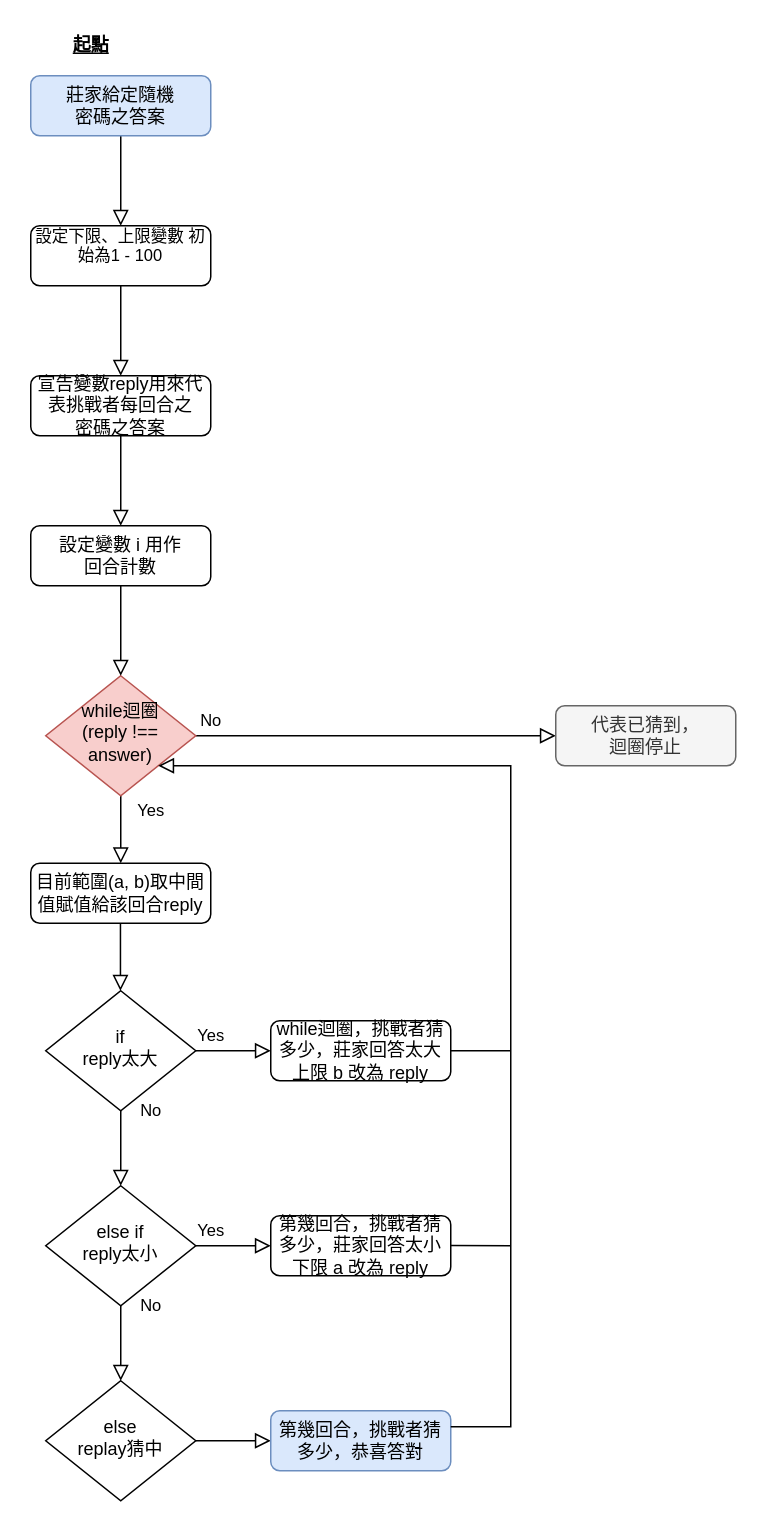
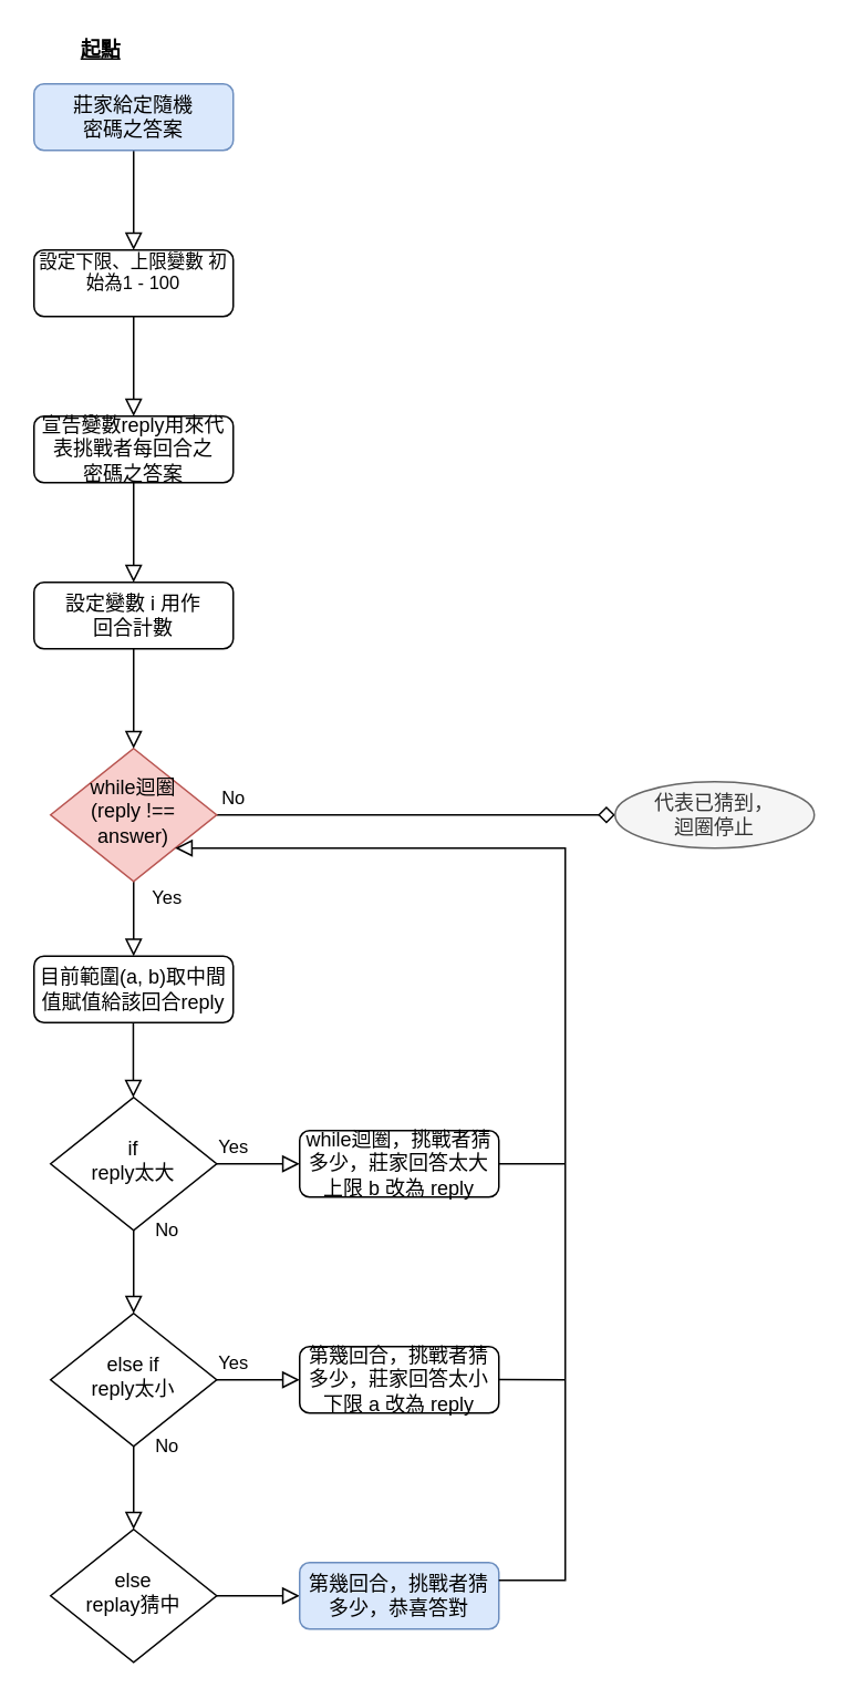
  <mxCell id="0" />
  <mxCell id="1" parent="0" />
  <mxCell id="2" value="" style="rounded=0;html=1;jettySize=auto;orthogonalLoop=1;fontSize=11;endArrow=block;endFill=0;endSize=8;strokeWidth=1;shadow=0;labelBackgroundColor=none;edgeStyle=orthogonalEdgeStyle;" parent="1" source="3" edge="1"><mxGeometry relative="1" as="geometry"><mxPoint x="80" y="150" as="targetPoint" /></mxGeometry></mxCell>
  <mxCell id="3" value="莊家給定隨機&lt;br&gt;密碼之答案" style="rounded=1;whiteSpace=wrap;html=1;fontSize=12;glass=0;strokeWidth=1;shadow=0;fillColor=#dae8fc;strokeColor=#6c8ebf;" parent="1" vertex="1"><mxGeometry x="20" y="50" width="120" height="40" as="geometry" /></mxCell>
  <mxCell id="4" value="Yes" style="rounded=0;html=1;jettySize=auto;orthogonalLoop=1;fontSize=11;endArrow=block;endFill=0;endSize=8;strokeWidth=1;shadow=0;labelBackgroundColor=none;edgeStyle=orthogonalEdgeStyle;entryX=0.5;entryY=0;entryDx=0;entryDy=0;" parent="1" source="6" target="7" edge="1"><mxGeometry x="-0.556" y="20" relative="1" as="geometry"><mxPoint as="offset" /><mxPoint x="80" y="570" as="targetPoint" /></mxGeometry></mxCell>
- <mxCell id="5" value="No" style="edgeStyle=orthogonalEdgeStyle;rounded=0;html=1;jettySize=auto;orthogonalLoop=1;fontSize=11;endArrow=block;endFill=0;endSize=8;strokeWidth=1;shadow=0;labelBackgroundColor=none;entryX=0;entryY=0.5;entryDx=0;entryDy=0;" parent="1" source="6" target="27" edge="1"><mxGeometry x="-0.917" y="10" relative="1" as="geometry"><mxPoint as="offset" /><mxPoint x="260" y="490" as="targetPoint" /></mxGeometry></mxCell>
+ <mxCell id="5" value="No" style="edgeStyle=orthogonalEdgeStyle;rounded=0;html=1;jettySize=auto;orthogonalLoop=1;fontSize=11;endArrow=diamond;endFill=0;endSize=8;strokeWidth=1;shadow=0;labelBackgroundColor=none;entryX=0;entryY=0.5;entryDx=0;entryDy=0;" parent="1" source="6" target="27" edge="1"><mxGeometry x="-0.917" y="10" relative="1" as="geometry"><mxPoint as="offset" /><mxPoint x="260" y="490" as="targetPoint" /></mxGeometry></mxCell>
  <mxCell id="6" value="while迴圈&lt;br&gt;(reply !== answer)" style="rhombus;whiteSpace=wrap;html=1;shadow=0;fontFamily=Helvetica;fontSize=12;align=center;strokeWidth=1;spacing=6;spacingTop=-4;fillColor=#f8cecc;strokeColor=#b85450;" parent="1" vertex="1"><mxGeometry x="30" y="450" width="100" height="80" as="geometry" /></mxCell>
  <mxCell id="7" value="目前範圍(a, b)取中間值賦值給該回合reply" style="rounded=1;whiteSpace=wrap;html=1;fontSize=12;glass=0;strokeWidth=1;shadow=0;" parent="1" vertex="1"><mxGeometry x="20" y="575" width="120" height="40" as="geometry" /></mxCell>
  <mxCell id="8" value="No" style="rounded=0;html=1;jettySize=auto;orthogonalLoop=1;fontSize=11;endArrow=block;endFill=0;endSize=8;strokeWidth=1;shadow=0;labelBackgroundColor=none;edgeStyle=orthogonalEdgeStyle;" parent="1" source="10" edge="1"><mxGeometry x="-1" y="20" relative="1" as="geometry"><mxPoint as="offset" /><mxPoint x="80" y="790" as="targetPoint" /></mxGeometry></mxCell>
  <mxCell id="9" value="Yes" style="edgeStyle=orthogonalEdgeStyle;rounded=0;html=1;jettySize=auto;orthogonalLoop=1;fontSize=11;endArrow=block;endFill=0;endSize=8;strokeWidth=1;shadow=0;labelBackgroundColor=none;" parent="1" source="10" edge="1"><mxGeometry x="-0.6" y="10" relative="1" as="geometry"><mxPoint as="offset" /><mxPoint x="180" y="700" as="targetPoint" /></mxGeometry></mxCell>
  <mxCell id="10" value="if&lt;br&gt;reply太大" style="rhombus;whiteSpace=wrap;html=1;shadow=0;fontFamily=Helvetica;fontSize=12;align=center;strokeWidth=1;spacing=6;spacingTop=-4;" parent="1" vertex="1"><mxGeometry x="30" y="660" width="100" height="80" as="geometry" /></mxCell>
  <mxCell id="11" value="while迴圈，挑戰者猜多少，莊家回答太大&lt;br&gt;上限 b 改為 reply" style="rounded=1;whiteSpace=wrap;html=1;fontSize=12;glass=0;strokeWidth=1;shadow=0;" parent="1" vertex="1"><mxGeometry x="180" y="680" width="120" height="40" as="geometry" /></mxCell>
  <mxCell id="12" value="" style="rounded=0;html=1;jettySize=auto;orthogonalLoop=1;fontSize=11;endArrow=block;endFill=0;endSize=8;strokeWidth=1;shadow=0;labelBackgroundColor=none;edgeStyle=orthogonalEdgeStyle;" edge="1" parent="1" source="13"><mxGeometry relative="1" as="geometry"><mxPoint x="80" y="250" as="targetPoint" /></mxGeometry></mxCell>
  <mxCell id="13" value="&lt;div style=&quot;font-size: 11px&quot;&gt;&lt;font style=&quot;font-size: 11px&quot;&gt;設定下限、上限變數 初始為1 - 100&lt;/font&gt;&lt;/div&gt;&lt;div style=&quot;font-size: 11px&quot;&gt;&lt;br style=&quot;font-size: 11px&quot;&gt;&lt;/div&gt;" style="rounded=1;whiteSpace=wrap;html=1;fontSize=12;glass=0;strokeWidth=1;shadow=0;" vertex="1" parent="1"><mxGeometry x="20" y="150" width="120" height="40" as="geometry" /></mxCell>
  <mxCell id="14" value="" style="rounded=0;html=1;jettySize=auto;orthogonalLoop=1;fontSize=11;endArrow=block;endFill=0;endSize=8;strokeWidth=1;shadow=0;labelBackgroundColor=none;edgeStyle=orthogonalEdgeStyle;" edge="1" parent="1" source="15"><mxGeometry relative="1" as="geometry"><mxPoint x="80" y="350" as="targetPoint" /></mxGeometry></mxCell>
  <mxCell id="15" value="宣告變數reply用來代表挑戰者每回合之&lt;br&gt;密碼之答案" style="rounded=1;whiteSpace=wrap;html=1;fontSize=12;glass=0;strokeWidth=1;shadow=0;" vertex="1" parent="1"><mxGeometry x="20" y="250" width="120" height="40" as="geometry" /></mxCell>
  <mxCell id="16" value="" style="rounded=0;html=1;jettySize=auto;orthogonalLoop=1;fontSize=11;endArrow=block;endFill=0;endSize=8;strokeWidth=1;shadow=0;labelBackgroundColor=none;edgeStyle=orthogonalEdgeStyle;" edge="1" parent="1" source="17"><mxGeometry relative="1" as="geometry"><mxPoint x="80" y="450" as="targetPoint" /></mxGeometry></mxCell>
  <mxCell id="17" value="設定變數 i 用作&lt;br&gt;回合計數" style="rounded=1;whiteSpace=wrap;html=1;fontSize=12;glass=0;strokeWidth=1;shadow=0;" vertex="1" parent="1"><mxGeometry x="20" y="350" width="120" height="40" as="geometry" /></mxCell>
  <mxCell id="18" value="No" style="rounded=0;html=1;jettySize=auto;orthogonalLoop=1;fontSize=11;endArrow=block;endFill=0;endSize=8;strokeWidth=1;shadow=0;labelBackgroundColor=none;edgeStyle=orthogonalEdgeStyle;" edge="1" parent="1" source="20" target="22"><mxGeometry x="-1" y="20" relative="1" as="geometry"><mxPoint as="offset" /></mxGeometry></mxCell>
  <mxCell id="19" value="Yes" style="edgeStyle=orthogonalEdgeStyle;rounded=0;html=1;jettySize=auto;orthogonalLoop=1;fontSize=11;endArrow=block;endFill=0;endSize=8;strokeWidth=1;shadow=0;labelBackgroundColor=none;" edge="1" parent="1" source="20"><mxGeometry x="-0.6" y="10" relative="1" as="geometry"><mxPoint as="offset" /><mxPoint x="180" y="830" as="targetPoint" /></mxGeometry></mxCell>
  <mxCell id="20" value="else if &lt;br&gt;reply太小" style="rhombus;whiteSpace=wrap;html=1;shadow=0;fontFamily=Helvetica;fontSize=12;align=center;strokeWidth=1;spacing=6;spacingTop=-4;" vertex="1" parent="1"><mxGeometry x="30" y="790" width="100" height="80" as="geometry" /></mxCell>
  <mxCell id="21" value="" style="edgeStyle=orthogonalEdgeStyle;rounded=0;html=1;jettySize=auto;orthogonalLoop=1;fontSize=11;endArrow=block;endFill=0;endSize=8;strokeWidth=1;shadow=0;labelBackgroundColor=none;" edge="1" parent="1" source="22"><mxGeometry y="10" relative="1" as="geometry"><mxPoint as="offset" /><mxPoint x="180" y="960" as="targetPoint" /></mxGeometry></mxCell>
  <mxCell id="22" value="else&lt;br&gt;replay猜中" style="rhombus;whiteSpace=wrap;html=1;shadow=0;fontFamily=Helvetica;fontSize=12;align=center;strokeWidth=1;spacing=6;spacingTop=-4;" vertex="1" parent="1"><mxGeometry x="30" y="920" width="100" height="80" as="geometry" /></mxCell>
  <mxCell id="23" value="" style="rounded=0;html=1;jettySize=auto;orthogonalLoop=1;fontSize=11;endArrow=block;endFill=0;endSize=8;strokeWidth=1;shadow=0;labelBackgroundColor=none;edgeStyle=orthogonalEdgeStyle;entryX=0.5;entryY=0;entryDx=0;entryDy=0;" edge="1" parent="1"><mxGeometry y="20" relative="1" as="geometry"><mxPoint as="offset" /><mxPoint x="79.8" y="615" as="sourcePoint" /><mxPoint x="79.8" y="660" as="targetPoint" /></mxGeometry></mxCell>
  <mxCell id="24" value="第幾回合，挑戰者猜多少，莊家回答太小&lt;br&gt;下限 a 改為 reply" style="rounded=1;whiteSpace=wrap;html=1;fontSize=12;glass=0;strokeWidth=1;shadow=0;" vertex="1" parent="1"><mxGeometry x="180" y="810" width="120" height="40" as="geometry" /></mxCell>
  <mxCell id="25" value="第幾回合，挑戰者猜多少，恭喜答對" style="rounded=1;whiteSpace=wrap;html=1;fontSize=12;glass=0;strokeWidth=1;shadow=0;fillColor=#dae8fc;strokeColor=#6c8ebf;" vertex="1" parent="1"><mxGeometry x="180" y="940" width="120" height="40" as="geometry" /></mxCell>
  <mxCell id="26" value="起點" style="text;html=1;align=center;verticalAlign=middle;resizable=0;points=[];autosize=1;fontStyle=5" vertex="1" parent="1"><mxGeometry x="40" y="20" width="40" height="20" as="geometry" /></mxCell>
- <mxCell id="27" value="代表已猜到，&lt;br&gt;迴圈停止" style="rounded=1;whiteSpace=wrap;html=1;fontSize=12;glass=0;strokeWidth=1;shadow=0;fillColor=#f5f5f5;strokeColor=#666666;fontColor=#333333;" vertex="1" parent="1"><mxGeometry x="370" y="470" width="120" height="40" as="geometry" /></mxCell>
+ <mxCell id="27" value="代表已猜到，&lt;br&gt;迴圈停止" style="ellipse;whiteSpace=wrap;html=1;fontSize=12;glass=0;strokeWidth=1;shadow=0;fillColor=#f5f5f5;strokeColor=#666666;fontColor=#333333;" vertex="1" parent="1"><mxGeometry x="370" y="470" width="120" height="40" as="geometry" /></mxCell>
  <mxCell id="28" value="" style="edgeStyle=orthogonalEdgeStyle;rounded=0;html=1;jettySize=auto;orthogonalLoop=1;fontSize=11;endArrow=block;endFill=0;endSize=8;strokeWidth=1;shadow=0;labelBackgroundColor=none;entryX=1;entryY=1;entryDx=0;entryDy=0;" edge="1" parent="1" target="6"><mxGeometry y="10" relative="1" as="geometry"><mxPoint as="offset" /><mxPoint x="110" y="510" as="targetPoint" /><mxPoint x="300" y="950.71" as="sourcePoint" /><Array as="points"><mxPoint x="340" y="951" /><mxPoint x="340" y="510" /></Array></mxGeometry></mxCell>
  <mxCell id="29" value="" style="endArrow=none;html=1;exitX=1;exitY=0.5;exitDx=0;exitDy=0;" edge="1" parent="1" source="11"><mxGeometry width="50" height="50" relative="1" as="geometry"><mxPoint x="300" y="710" as="sourcePoint" /><mxPoint x="340" y="700" as="targetPoint" /></mxGeometry></mxCell>
  <mxCell id="30" value="" style="endArrow=none;html=1;exitX=1;exitY=0.5;exitDx=0;exitDy=0;" edge="1" parent="1"><mxGeometry width="50" height="50" relative="1" as="geometry"><mxPoint x="300" y="829.83" as="sourcePoint" /><mxPoint x="340" y="830" as="targetPoint" /></mxGeometry></mxCell>
